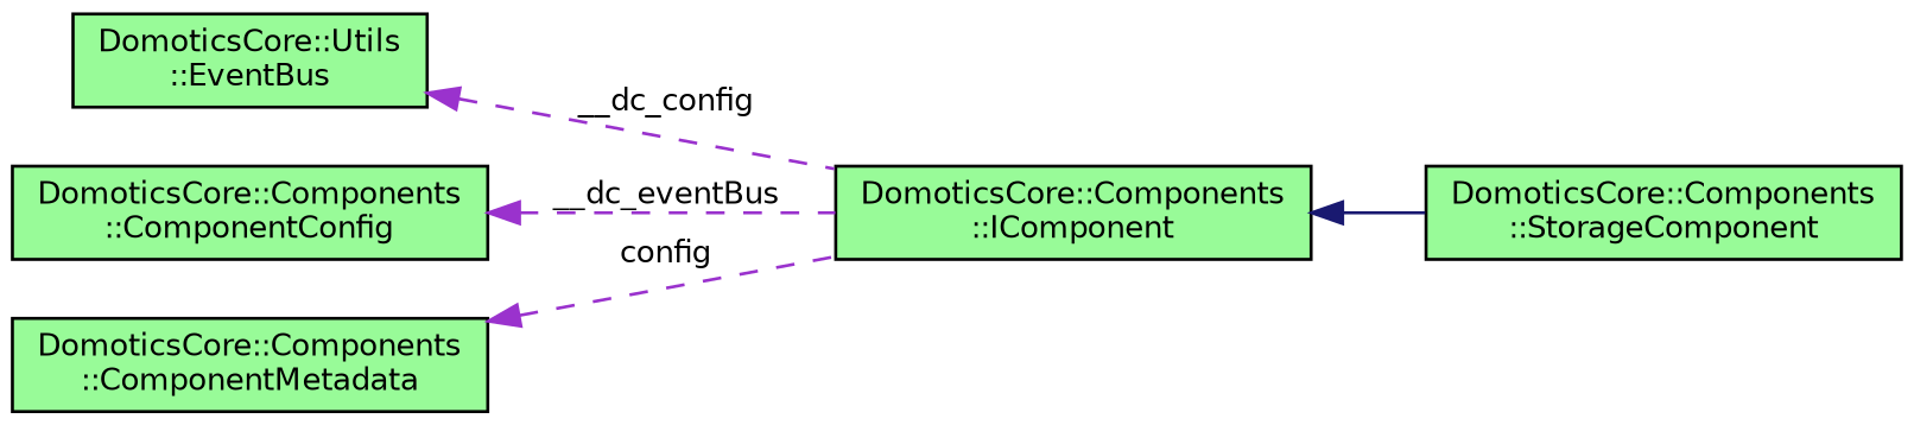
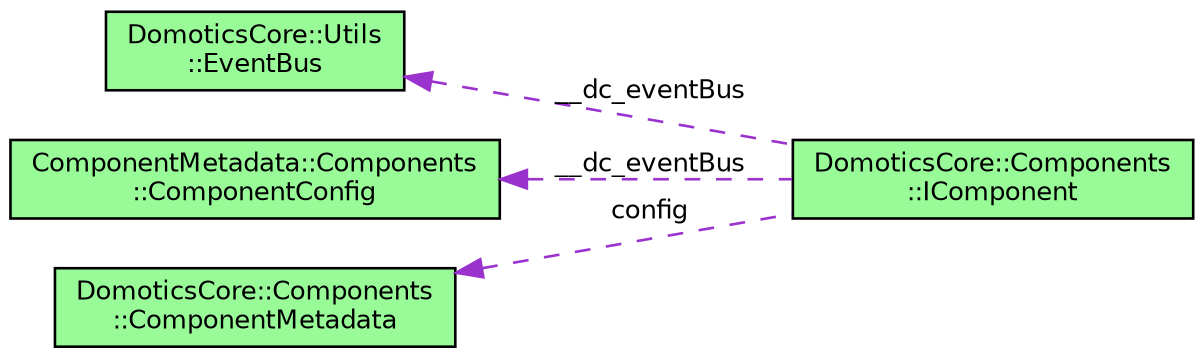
  digraph {
    rankdir=LR
    node [color=black fillcolor=palegreen fontname=Helvetica fontsize=10 shape=record style=filled]
    edge [color=darkorchid3 dir=back fontname=Helvetica fontsize=10 labelfontname=Helvetica labelfontsize=10 style=dashed]
-   n1 [fontcolor=black height=0.2 label="DomoticsCore::Components\l::StorageComponent" width=0.4]
    n2 [height=0.2 label="DomoticsCore::Components\l::IComponent" width=0.4]
    n3 [height=0.2 label="DomoticsCore::Utils\l::EventBus" width=0.4]
-   n4 [height=0.2 label="DomoticsCore::Components\l::ComponentConfig" width=0.4]
+   n4 [height=0.2 label="ComponentMetadata::Components\l::ComponentConfig" width=0.4]
    n5 [height=0.2 label="DomoticsCore::Components\l::ComponentMetadata" width=0.4]
-   n2 -> n1 [color=midnightblue style=solid]
-   n3 -> n2 [label=" __dc_config"]
+   n3 -> n2 [label=" __dc_eventBus"]
    n4 -> n2 [label=" __dc_eventBus"]
    n5 -> n2 [label=" config"]
  }
